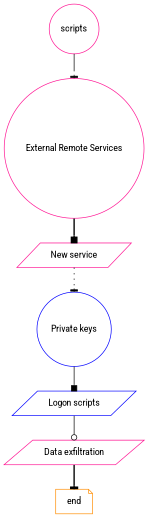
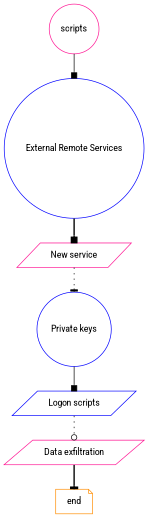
  digraph {
    fontname="Roboto Condensed"
    node [color=deeppink fontname="Roboto Condensed" shape=circle]
    edge [arrowhead=box fontname="Roboto Condensed" style=solid]
    n1 [label=scripts style=rounded]
-   n2 [label="External Remote Services"]
+   n2 [color=blue label="External Remote Services"]
    n3 [label="New service" shape=parallelogram]
    n4 [color=blue label="Private keys"]
    n5 [color=blue label="Logon scripts" shape=parallelogram]
    n6 [label="Data exfiltration" shape=parallelogram]
    n7 [color=darkorange label=end shape=note style=rounded]
-   n1 -> n2 [arrowhead=tee]
+   n1 -> n2
    n2 -> n3 [style=bold]
    n3 -> n4 [arrowhead=tee style=dotted]
    n4 -> n5
-   n5 -> n6 [arrowhead=odot]
+   n5 -> n6 [arrowhead=odot style=dotted]
    n6 -> n7 [arrowhead=tee style=bold]
  }
